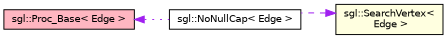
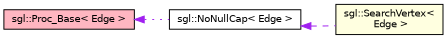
  digraph {
    rankdir=LR
    node [color=black fontname=Helvetica fontsize=10 shape=record style=filled]
    edge [color=purple dir=back fontname=Helvetica fontsize=10 labelfontname=Helvetica labelfontsize=10]
    n1 [fillcolor=lightpink height=0.2 label="sgl::Proc_Base\< Edge \>" width=0.4]
    n2 [fillcolor=white height=0.2 label="sgl::NoNullCap\< Edge \>" width=0.4]
    n3 [fillcolor=lightyellow height=0.2 label="sgl::SearchVertex\<\l Edge \>" width=0.4]
    n1 -> n2 [style=dotted]
-   n3 -> n2 [style=dashed]
+   n2 -> n3 [style=dashed]
  }
